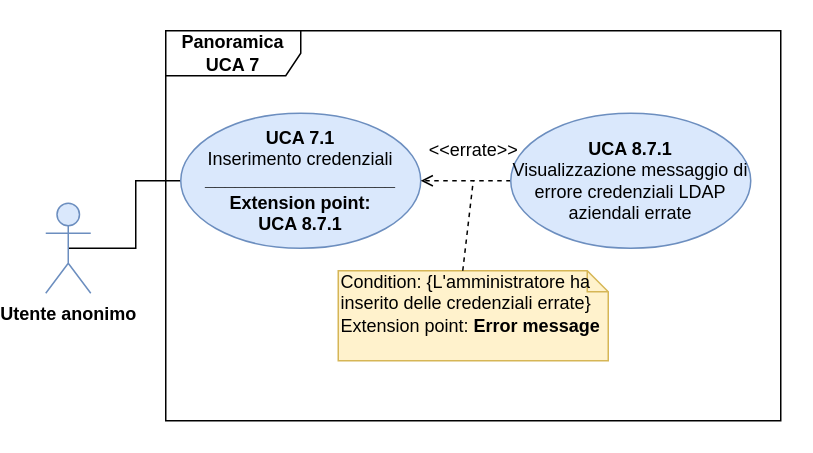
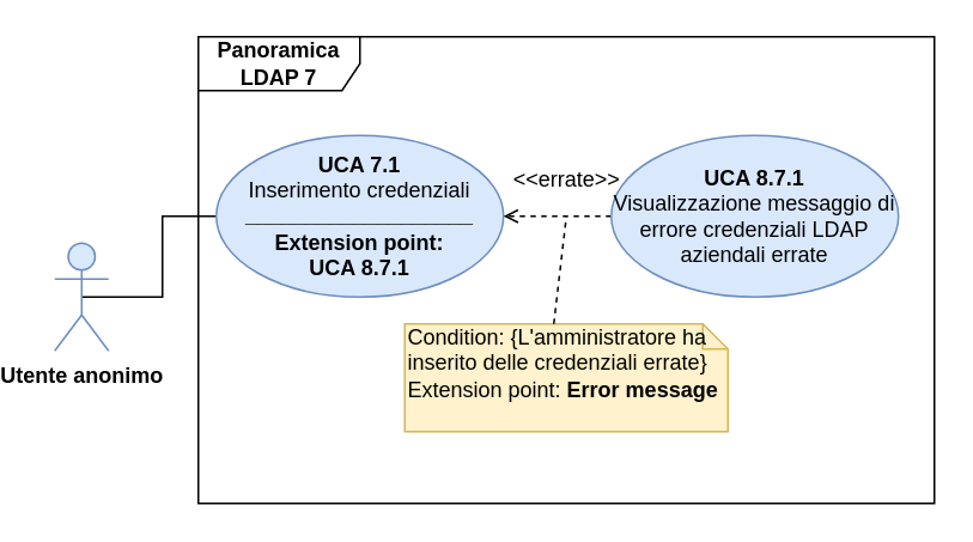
  <mxCell id="0" />
  <mxCell id="1" parent="0" />
  <mxCell id="2" style="edgeStyle=orthogonalEdgeStyle;rounded=0;orthogonalLoop=1;jettySize=auto;html=1;entryX=0;entryY=0.5;entryDx=0;entryDy=0;endArrow=none;endFill=0;exitX=0.5;exitY=0.5;exitDx=0;exitDy=0;exitPerimeter=0;" edge="1" parent="1" source="3" target="5"><mxGeometry relative="1" as="geometry" /></mxCell>
  <mxCell id="3" value="&lt;b&gt;Utente anonimo&lt;/b&gt;" style="shape=umlActor;verticalLabelPosition=bottom;labelBackgroundColor=#ffffff;verticalAlign=top;html=1;outlineConnect=0;fillColor=#dae8fc;strokeColor=#6c8ebf;" vertex="1" parent="1"><mxGeometry x="20" y="135" width="30" height="60" as="geometry" /></mxCell>
- <mxCell id="4" value="&lt;b&gt;Panoramica UCA 7&lt;/b&gt;" style="shape=umlFrame;whiteSpace=wrap;html=1;width=90;height=30;" vertex="1" parent="1"><mxGeometry x="100" y="20" width="410" height="260" as="geometry" /></mxCell>
+ <mxCell id="4" value="&lt;b&gt;Panoramica LDAP 7&lt;/b&gt;" style="shape=umlFrame;whiteSpace=wrap;html=1;width=90;height=30;" vertex="1" parent="1"><mxGeometry x="100" y="20" width="410" height="260" as="geometry" /></mxCell>
  <mxCell id="5" value="&lt;b&gt;UCA 7.1&lt;/b&gt;&lt;br&gt;Inserimento credenziali&lt;br&gt;&lt;b&gt;___________________&lt;br&gt;Extension point:&lt;br&gt;UCA 8.7.1&lt;/b&gt;" style="ellipse;whiteSpace=wrap;html=1;fillColor=#dae8fc;strokeColor=#6c8ebf;" vertex="1" parent="1"><mxGeometry x="110" y="75" width="160" height="90" as="geometry" /></mxCell>
  <mxCell id="6" style="edgeStyle=orthogonalEdgeStyle;rounded=0;orthogonalLoop=1;jettySize=auto;html=1;entryX=1;entryY=0.5;entryDx=0;entryDy=0;endArrow=open;endFill=0;dashed=1;" edge="1" parent="1" source="7" target="5"><mxGeometry relative="1" as="geometry" /></mxCell>
  <mxCell id="7" value="&lt;b&gt;UCA 8.7.1&lt;/b&gt;&lt;br&gt;Visualizzazione messaggio di errore credenziali LDAP aziendali errate" style="ellipse;whiteSpace=wrap;html=1;fillColor=#dae8fc;strokeColor=#6c8ebf;" vertex="1" parent="1"><mxGeometry x="330" y="75" width="160" height="90" as="geometry" /></mxCell>
  <mxCell id="8" value="&amp;lt;&amp;lt;errate&amp;gt;&amp;gt;" style="text;html=1;align=center;verticalAlign=middle;resizable=0;points=[];autosize=1;" vertex="1" parent="1"><mxGeometry x="265" y="90" width="80" height="20" as="geometry" /></mxCell>
  <mxCell id="9" value="Condition: {L'amministratore ha inserito delle credenziali errate}&lt;br&gt;Extension point: &lt;b&gt;Error message&lt;/b&gt;" style="shape=note;whiteSpace=wrap;html=1;size=14;verticalAlign=top;align=left;spacingTop=-6;fillColor=#fff2cc;strokeColor=#d6b656;" vertex="1" parent="1"><mxGeometry x="215" y="180" width="180" height="60" as="geometry" /></mxCell>
  <mxCell id="10" value="" style="endArrow=none;dashed=1;html=1;exitX=0;exitY=0;exitDx=83;exitDy=0;exitPerimeter=0;" edge="1" parent="1" source="9"><mxGeometry width="50" height="50" relative="1" as="geometry"><mxPoint x="280" y="180" as="sourcePoint" /><mxPoint x="305" y="120" as="targetPoint" /></mxGeometry></mxCell>
